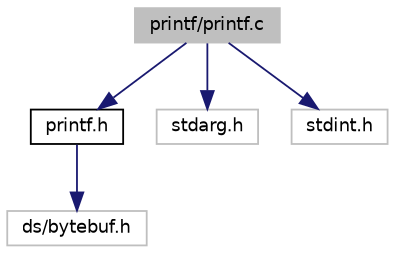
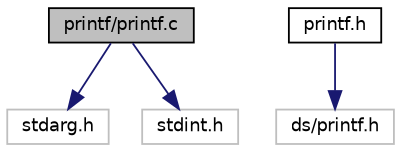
  digraph {
    node [color=grey75 fontname=Helvetica fontsize=10 shape=record]
    edge [color=midnightblue fontname=Helvetica fontsize=10 labelfontname=Helvetica labelfontsize=10 style=solid]
-   n1 [fillcolor=grey75 fontcolor=black height=0.2 label="printf/printf.c" style=filled width=0.4]
+   n1 [color=black fillcolor=grey75 fontcolor=black height=0.2 label="printf/printf.c" style=filled width=0.4]
    n2 [color=black height=0.2 label="printf.h" width=0.4]
    n3 [height=0.2 label="stdarg.h" width=0.4]
    n4 [height=0.2 label="stdint.h" width=0.4]
-   n5 [height=0.2 label="ds/bytebuf.h" width=0.4]
-   n1 -> n2
+   n5 [height=0.2 label="ds/printf.h" width=0.4]
    n1 -> n3
    n1 -> n4
    n2 -> n5
  }
